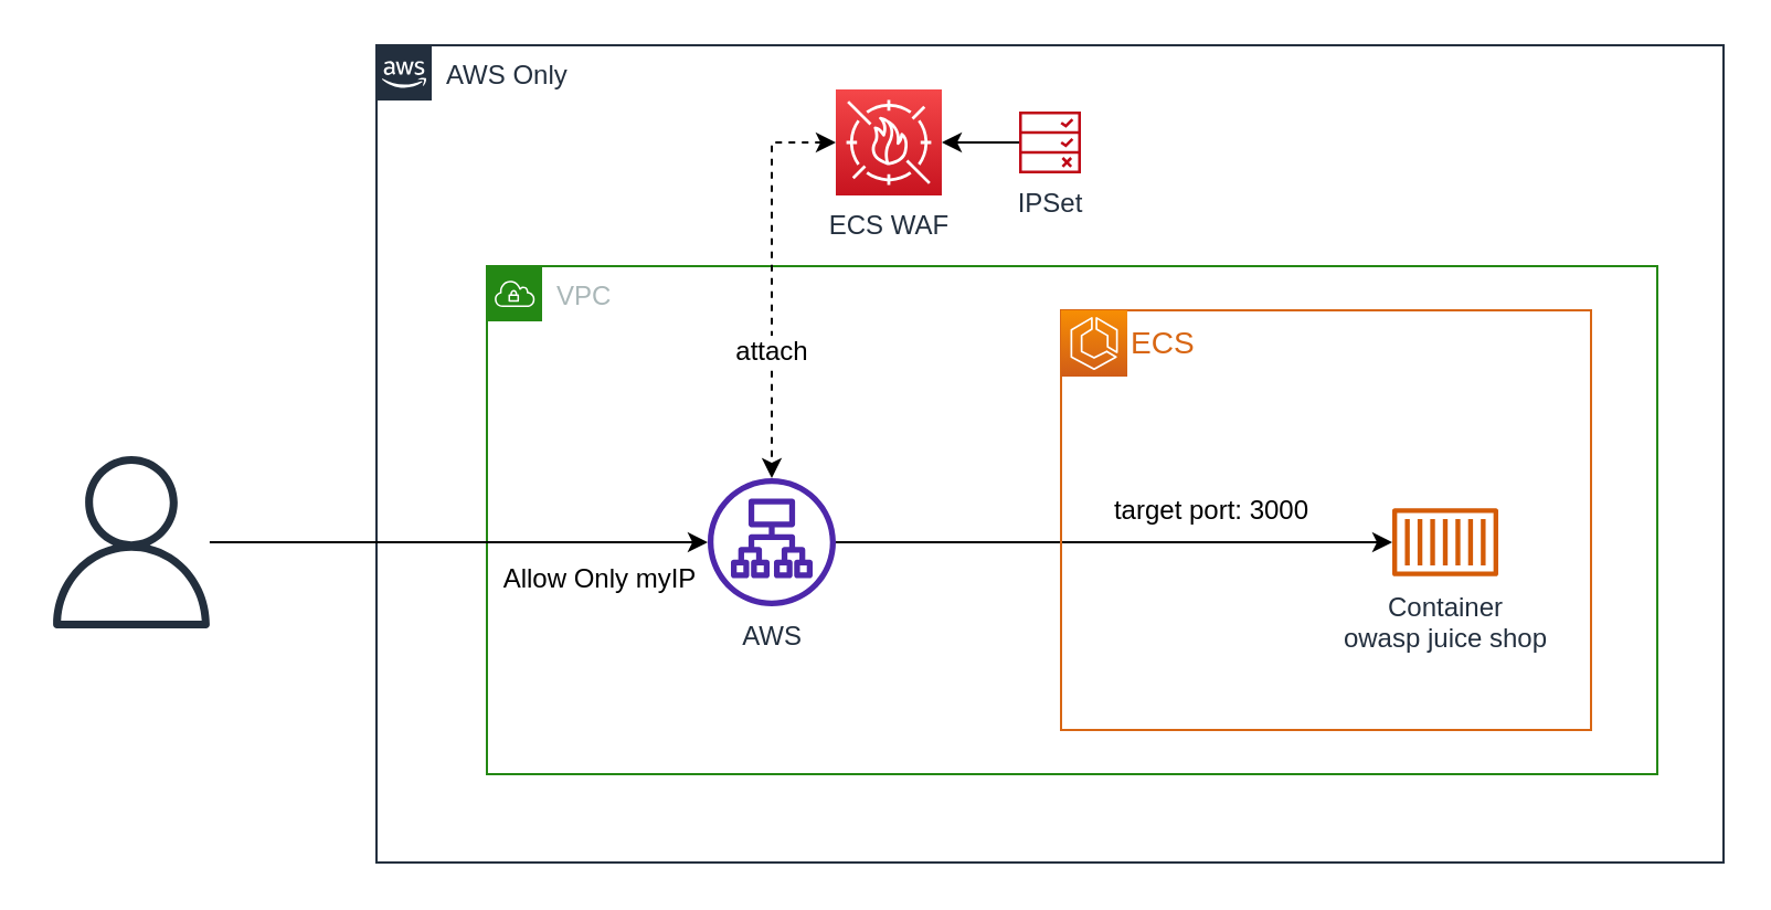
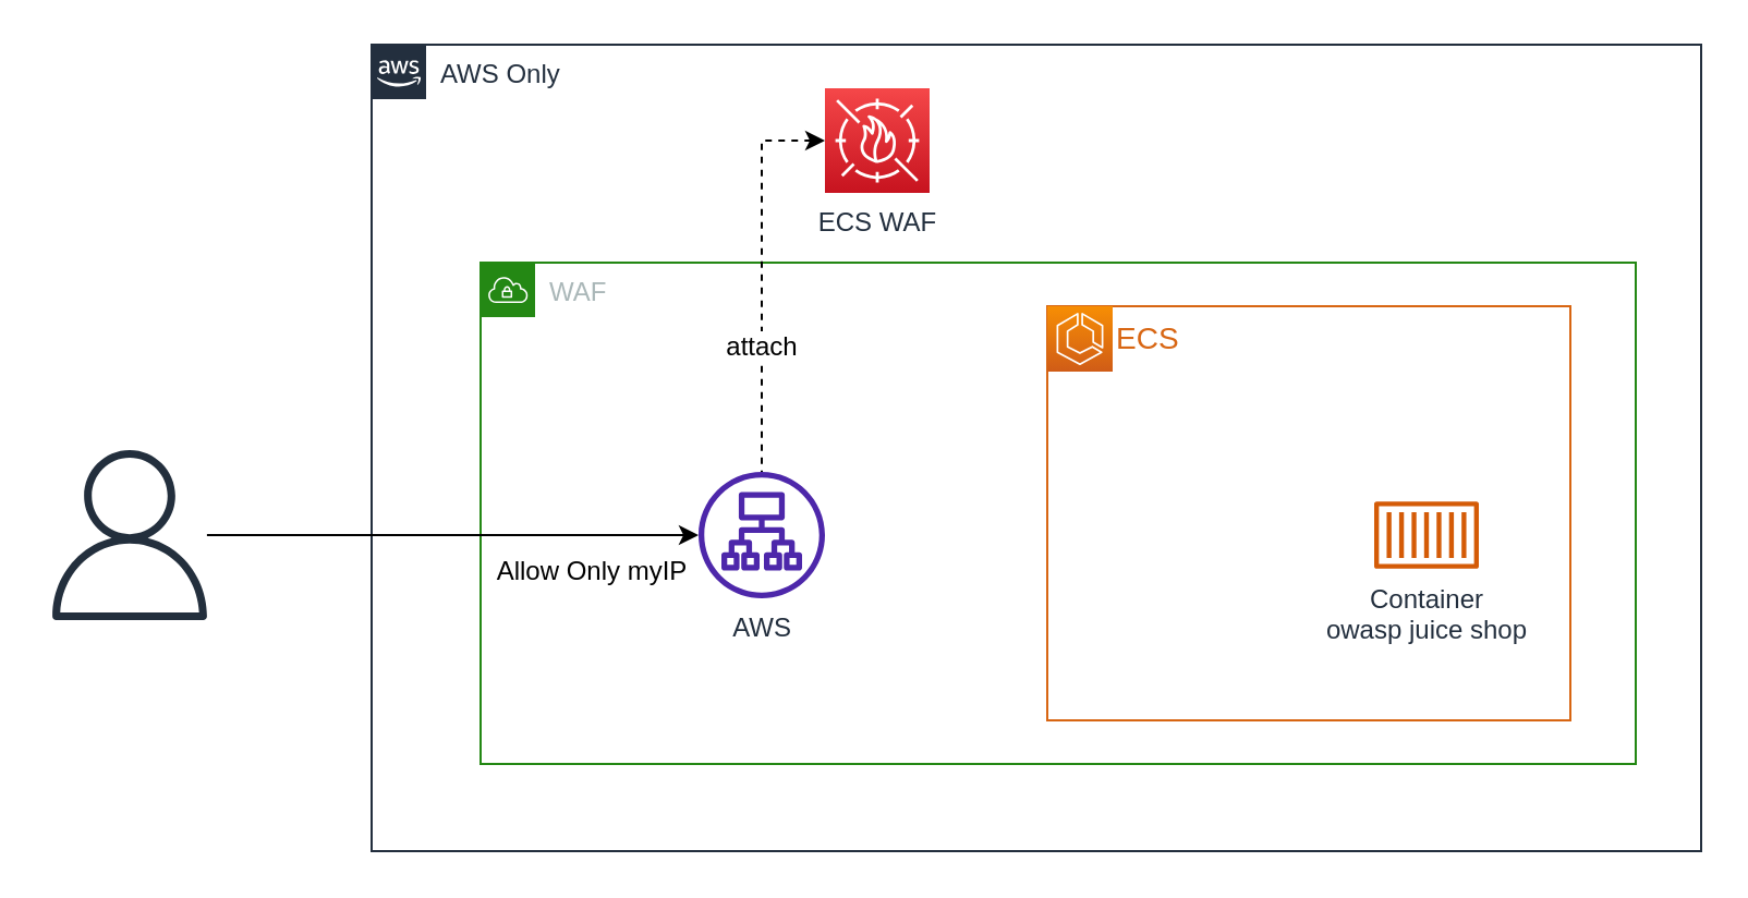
  <mxCell id="0" />
  <mxCell id="1" parent="0" />
  <mxCell id="2" value="AWS Only" style="points=[[0,0],[0.25,0],[0.5,0],[0.75,0],[1,0],[1,0.25],[1,0.5],[1,0.75],[1,1],[0.75,1],[0.5,1],[0.25,1],[0,1],[0,0.75],[0,0.5],[0,0.25]];outlineConnect=0;gradientColor=none;html=1;whiteSpace=wrap;fontSize=12;fontStyle=0;container=1;pointerEvents=0;collapsible=0;recursiveResize=0;shape=mxgraph.aws4.group;grIcon=mxgraph.aws4.group_aws_cloud_alt;strokeColor=#232F3E;fillColor=none;verticalAlign=top;align=left;spacingLeft=30;fontColor=#232F3E;dashed=0;" vertex="1" parent="1"><mxGeometry x="170" y="20" width="610" height="370" as="geometry" /></mxCell>
- <mxCell id="3" value="VPC" style="points=[[0,0],[0.25,0],[0.5,0],[0.75,0],[1,0],[1,0.25],[1,0.5],[1,0.75],[1,1],[0.75,1],[0.5,1],[0.25,1],[0,1],[0,0.75],[0,0.5],[0,0.25]];outlineConnect=0;gradientColor=none;html=1;whiteSpace=wrap;fontSize=12;fontStyle=0;container=1;pointerEvents=0;collapsible=0;recursiveResize=0;shape=mxgraph.aws4.group;grIcon=mxgraph.aws4.group_vpc;strokeColor=#248814;fillColor=none;verticalAlign=top;align=left;spacingLeft=30;fontColor=#AAB7B8;dashed=0;" vertex="1" parent="2"><mxGeometry x="50" y="100" width="530" height="230" as="geometry" /></mxCell>
- <mxCell id="4" style="edgeStyle=orthogonalEdgeStyle;rounded=0;orthogonalLoop=1;jettySize=auto;html=1;" edge="1" parent="3" source="6" target="9"><mxGeometry relative="1" as="geometry" /></mxCell>
- <mxCell id="5" value="&lt;font style=&quot;font-size: 12px;&quot;&gt;target port: 3000&lt;/font&gt;" style="edgeLabel;html=1;align=center;verticalAlign=middle;resizable=0;points=[];" vertex="1" connectable="0" parent="4"><mxGeometry x="0.285" y="1" relative="1" as="geometry"><mxPoint x="7" y="-14" as="offset" /></mxGeometry></mxCell>
+ <mxCell id="3" value="WAF" style="points=[[0,0],[0.25,0],[0.5,0],[0.75,0],[1,0],[1,0.25],[1,0.5],[1,0.75],[1,1],[0.75,1],[0.5,1],[0.25,1],[0,1],[0,0.75],[0,0.5],[0,0.25]];outlineConnect=0;gradientColor=none;html=1;whiteSpace=wrap;fontSize=12;fontStyle=0;container=1;pointerEvents=0;collapsible=0;recursiveResize=0;shape=mxgraph.aws4.group;grIcon=mxgraph.aws4.group_vpc;strokeColor=#248814;fillColor=none;verticalAlign=top;align=left;spacingLeft=30;fontColor=#AAB7B8;dashed=0;" vertex="1" parent="2"><mxGeometry x="50" y="100" width="530" height="230" as="geometry" /></mxCell>
  <mxCell id="6" value="AWS" style="sketch=0;outlineConnect=0;fontColor=#232F3E;gradientColor=none;fillColor=#4D27AA;strokeColor=none;dashed=0;verticalLabelPosition=bottom;verticalAlign=top;align=center;html=1;fontSize=12;fontStyle=0;aspect=fixed;pointerEvents=1;shape=mxgraph.aws4.application_load_balancer;" vertex="1" parent="3"><mxGeometry x="100" y="96" width="58" height="58" as="geometry" /></mxCell>
  <mxCell id="7" value="&lt;font style=&quot;font-size: 14px;&quot;&gt;ECS&lt;/font&gt;" style="points=[[0,0],[0.25,0],[0.5,0],[0.75,0],[1,0],[1,0.25],[1,0.5],[1,0.75],[1,1],[0.75,1],[0.5,1],[0.25,1],[0,1],[0,0.75],[0,0.5],[0,0.25]];outlineConnect=0;gradientColor=none;html=1;whiteSpace=wrap;fontSize=12;fontStyle=0;container=1;pointerEvents=0;collapsible=0;recursiveResize=0;shape=mxgraph.aws4.group;grIcon=mxgraph.aws4.group_ec2_instance_contents;strokeColor=#D86613;fillColor=none;verticalAlign=top;align=left;spacingLeft=30;fontColor=#D86613;dashed=0;" vertex="1" parent="3"><mxGeometry x="260" y="20" width="240" height="190" as="geometry" /></mxCell>
  <mxCell id="8" value="" style="sketch=0;points=[[0,0,0],[0.25,0,0],[0.5,0,0],[0.75,0,0],[1,0,0],[0,1,0],[0.25,1,0],[0.5,1,0],[0.75,1,0],[1,1,0],[0,0.25,0],[0,0.5,0],[0,0.75,0],[1,0.25,0],[1,0.5,0],[1,0.75,0]];outlineConnect=0;fontColor=#232F3E;gradientColor=#F78E04;gradientDirection=north;fillColor=#D05C17;strokeColor=#ffffff;dashed=0;verticalLabelPosition=bottom;verticalAlign=top;align=center;html=1;fontSize=12;fontStyle=0;aspect=fixed;shape=mxgraph.aws4.resourceIcon;resIcon=mxgraph.aws4.ecs;" vertex="1" parent="7"><mxGeometry width="30" height="30" as="geometry" /></mxCell>
  <mxCell id="9" value="Container&lt;br&gt;owasp juice shop" style="sketch=0;outlineConnect=0;fontColor=#232F3E;gradientColor=none;fillColor=#D45B07;strokeColor=none;dashed=0;verticalLabelPosition=bottom;verticalAlign=top;align=center;html=1;fontSize=12;fontStyle=0;aspect=fixed;pointerEvents=1;shape=mxgraph.aws4.container_1;" vertex="1" parent="7"><mxGeometry x="150" y="89.5" width="48" height="31" as="geometry" /></mxCell>
- <mxCell id="10" style="edgeStyle=orthogonalEdgeStyle;rounded=0;orthogonalLoop=1;jettySize=auto;html=1;fontSize=12;dashed=1;startArrow=classic;startFill=1;" edge="1" parent="2" source="12" target="6"><mxGeometry relative="1" as="geometry"><Array as="points"><mxPoint x="179" y="44" /></Array></mxGeometry></mxCell>
+ <mxCell id="10" style="edgeStyle=orthogonalEdgeStyle;rounded=0;orthogonalLoop=1;jettySize=auto;html=1;fontSize=12;dashed=1;startArrow=classic;startFill=1;endArrow=none;" edge="1" parent="2" source="12" target="6"><mxGeometry relative="1" as="geometry"><Array as="points"><mxPoint x="179" y="44" /></Array></mxGeometry></mxCell>
  <mxCell id="11" value="attach" style="edgeLabel;html=1;align=center;verticalAlign=middle;resizable=0;points=[];fontSize=12;" vertex="1" connectable="0" parent="10"><mxGeometry x="0.359" y="-1" relative="1" as="geometry"><mxPoint as="offset" /></mxGeometry></mxCell>
  <mxCell id="12" value="ECS WAF" style="sketch=0;points=[[0,0,0],[0.25,0,0],[0.5,0,0],[0.75,0,0],[1,0,0],[0,1,0],[0.25,1,0],[0.5,1,0],[0.75,1,0],[1,1,0],[0,0.25,0],[0,0.5,0],[0,0.75,0],[1,0.25,0],[1,0.5,0],[1,0.75,0]];outlineConnect=0;fontColor=#232F3E;gradientColor=#F54749;gradientDirection=north;fillColor=#C7131F;strokeColor=#ffffff;dashed=0;verticalLabelPosition=bottom;verticalAlign=top;align=center;html=1;fontSize=12;fontStyle=0;aspect=fixed;shape=mxgraph.aws4.resourceIcon;resIcon=mxgraph.aws4.waf;" vertex="1" parent="2"><mxGeometry x="208" y="20" width="48" height="48" as="geometry" /></mxCell>
- <mxCell id="13" style="edgeStyle=orthogonalEdgeStyle;rounded=0;orthogonalLoop=1;jettySize=auto;html=1;fontSize=12;" edge="1" parent="2" source="14" target="12"><mxGeometry relative="1" as="geometry" /></mxCell>
- <mxCell id="14" value="IPSet" style="sketch=0;outlineConnect=0;fontColor=#232F3E;gradientColor=none;fillColor=#BF0816;strokeColor=none;dashed=0;verticalLabelPosition=bottom;verticalAlign=top;align=center;html=1;fontSize=12;fontStyle=0;aspect=fixed;pointerEvents=1;shape=mxgraph.aws4.waf_rule;" vertex="1" parent="2"><mxGeometry x="291" y="30" width="28" height="28" as="geometry" /></mxCell>
  <mxCell id="15" style="edgeStyle=orthogonalEdgeStyle;rounded=0;orthogonalLoop=1;jettySize=auto;html=1;fontSize=12;" edge="1" parent="1" source="17" target="6"><mxGeometry relative="1" as="geometry" /></mxCell>
  <mxCell id="16" value="Allow Only myIP" style="edgeLabel;html=1;align=center;verticalAlign=middle;resizable=0;points=[];fontSize=12;" vertex="1" connectable="0" parent="15"><mxGeometry x="0.625" y="2" relative="1" as="geometry"><mxPoint x="-7" y="18" as="offset" /></mxGeometry></mxCell>
  <mxCell id="17" value="" style="sketch=0;outlineConnect=0;fontColor=#232F3E;gradientColor=none;fillColor=#232F3D;strokeColor=none;dashed=0;verticalLabelPosition=bottom;verticalAlign=top;align=center;html=1;fontSize=12;fontStyle=0;aspect=fixed;pointerEvents=1;shape=mxgraph.aws4.user;" vertex="1" parent="1"><mxGeometry x="20" y="206" width="78" height="78" as="geometry" /></mxCell>
